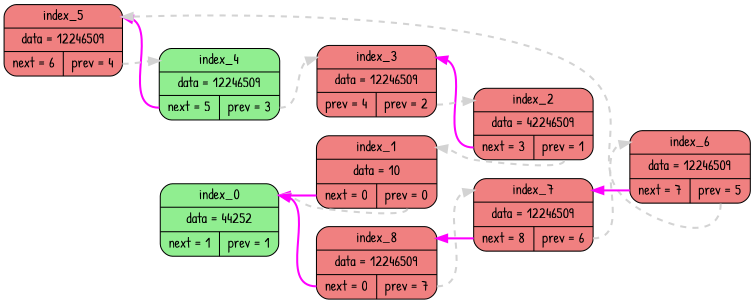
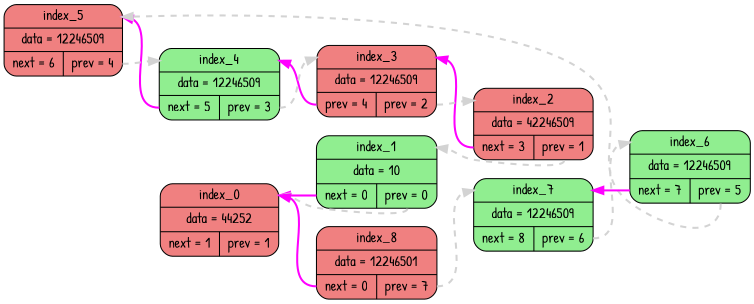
  digraph {
    fontname="Patrick Hand"
    rankdir=RL
    splines=true
    node [fillcolor=lightcoral fontname="Patrick Hand" shape=Mrecord style=filled]
    edge [arrowhead=normal color=lightgrey fontname="Patrick Hand" headport=h style="bold,dashed" tailport=p]
-   n1 [fillcolor=lightgreen label="<h> index_0 | <d> data = 44252 | { <n> next = 1 | <p> prev = 1 }"]
-   n2 [label="<h> index_1 | <d> data = 10 | { <n> next = 0 | <p> prev = 0 }"]
+   n1 [label="<h> index_0 | <d> data = 44252 | { <n> next = 1 | <p> prev = 1 }"]
+   n2 [fillcolor=lightgreen label="<h> index_1 | <d> data = 10 | { <n> next = 0 | <p> prev = 0 }"]
    n3 [label="<h> index_2 | <d> data = 42246509 | { <n> next = 3 | <p> prev = 1 }"]
    n4 [label="<h> index_3 | <d> data = 12246509 | { <n> prev = 4 | <p> prev = 2 }"]
    n5 [fillcolor=lightgreen label="<h> index_4 | <d> data = 12246509 | { <n> next = 5 | <p> prev = 3 }"]
    n6 [label="<h> index_5 | <d> data = 12246509 | { <n> next = 6 | <p> prev = 4 }"]
-   n7 [label="<h> index_6 | <d> data = 12246509 | { <n> next = 7 | <p> prev = 5 }"]
-   n8 [label="<h> index_7 | <d> data = 12246509 | { <n> next = 8 | <p> prev = 6 }"]
-   n9 [label="<h> index_8 | <d> data = 12246509 | { <n> next = 0 | <p> prev = 7 }"]
+   n7 [fillcolor=lightgreen label="<h> index_6 | <d> data = 12246509 | { <n> next = 7 | <p> prev = 5 }"]
+   n8 [fillcolor=lightgreen label="<h> index_7 | <d> data = 12246509 | { <n> next = 8 | <p> prev = 6 }"]
+   n9 [label="<h> index_8 | <d> data = 12246501 | { <n> next = 0 | <p> prev = 7 }"]
    n2 -> n1 [color=magenta style=bold tailport=n]
    n2 -> n1
    n3 -> n2
    n3 -> n4 [color=magenta style=bold tailport=n]
    n4 -> n3
+   n4 -> n5 [color=magenta style=bold tailport=n]
    n5 -> n4
    n5 -> n6 [color=magenta style=bold tailport=n]
    n6 -> n5
    n7 -> n6
    n7 -> n8 [color=magenta style=bold tailport=n]
    n8 -> n7
-   n8 -> n9 [color=magenta style=bold tailport=n]
    n9 -> n1 [color=magenta style=bold tailport=n]
    n9 -> n8
  }
